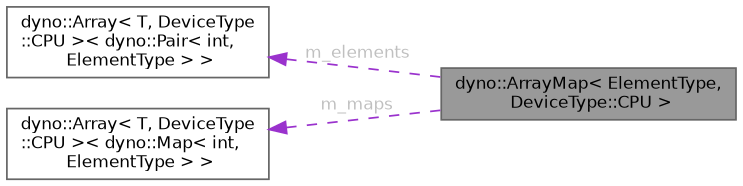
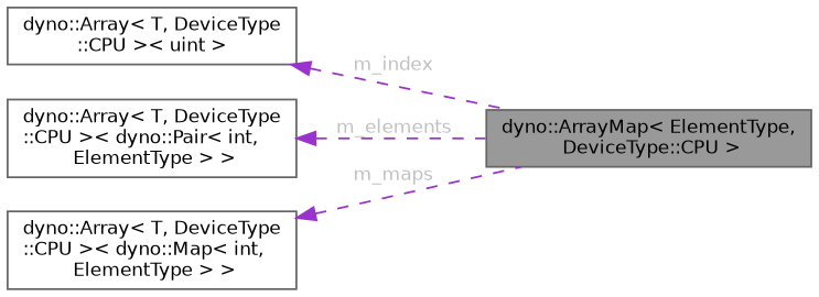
  digraph {
    rankdir=LR
    node [color=gray40 fillcolor=white fontname=Helvetica fontsize=10 shape=box style=filled]
    edge [color=darkorchid3 dir=back fontcolor=grey fontname=Helvetica fontsize=10 labelfontname=Helvetica labelfontsize=10 style=dashed]
    n1 [fillcolor=grey60 fontcolor=black height=0.2 label="dyno::ArrayMap\< ElementType,\l DeviceType::CPU \>" width=0.4]
+   n2 [height=0.2 label="dyno::Array\< T, DeviceType\l::CPU \>\< uint \>" width=0.4]
    n3 [height=0.2 label="dyno::Array\< T, DeviceType\l::CPU \>\< dyno::Pair\< int,\l ElementType \> \>" width=0.4]
    n4 [height=0.2 label="dyno::Array\< T, DeviceType\l::CPU \>\< dyno::Map\< int,\l ElementType \> \>" width=0.4]
+   n2 -> n1 [label=" m_index"]
    n3 -> n1 [label=" m_elements"]
    n4 -> n1 [label=" m_maps"]
  }
